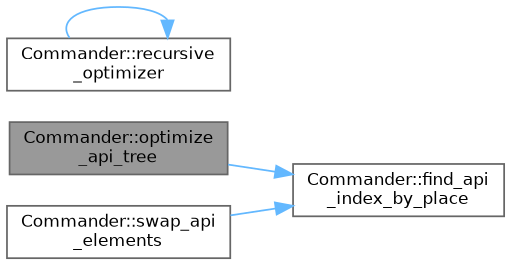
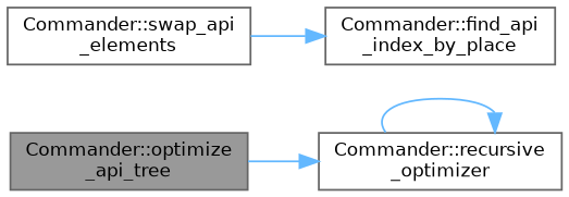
  digraph {
    rankdir=LR
    node [color=grey40 fillcolor=white fontname=Helvetica fontsize=10 shape=box style=filled]
    edge [color=steelblue1 fontname=Helvetica fontsize=10 labelfontname=Helvetica labelfontsize=10 style=solid]
    n1 [color=gray40 fillcolor=grey60 fontcolor=black height=0.2 label="Commander::optimize\l_api_tree" width=0.4]
    n2 [height=0.2 label="Commander::recursive\l_optimizer" width=0.4]
    n3 [height=0.2 label="Commander::swap_api\l_elements" width=0.4]
    n4 [height=0.2 label="Commander::find_api\l_index_by_place" width=0.4]
-   n1 -> n4
+   n1 -> n2
    n2 -> n2
    n3 -> n4
  }
